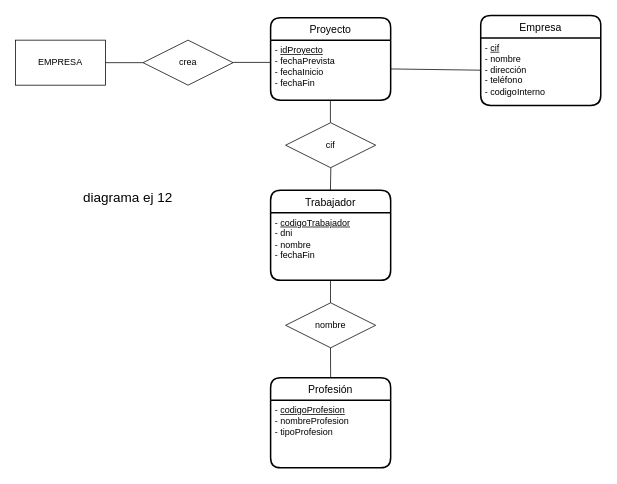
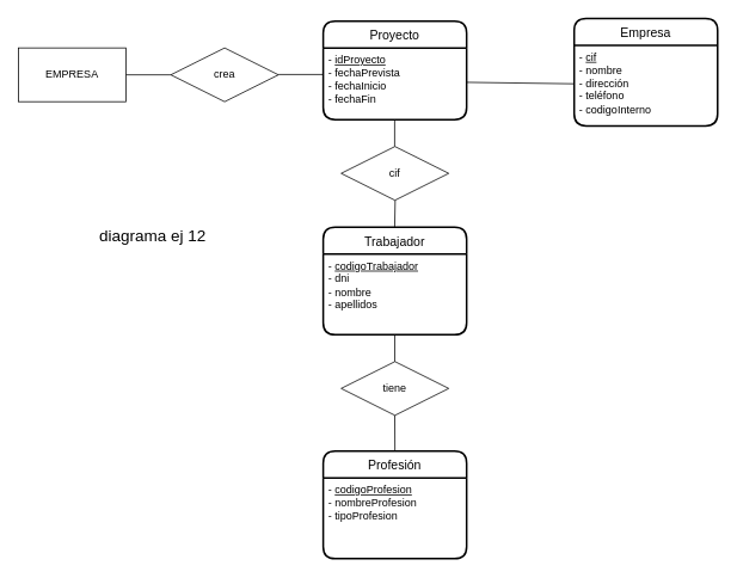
  <mxCell id="0" />
  <mxCell id="1" parent="0" />
  <mxCell id="2" value="Empresa" style="swimlane;childLayout=stackLayout;horizontal=1;startSize=30;horizontalStack=0;rounded=1;fontSize=14;fontStyle=0;strokeWidth=2;resizeParent=0;resizeLast=1;shadow=0;dashed=0;align=center;" parent="1" vertex="1"><mxGeometry x="640" y="20" width="160" height="120" as="geometry" /></mxCell>
  <mxCell id="3" value="- &lt;u&gt;cif&lt;/u&gt;&lt;br&gt;- nombre&lt;br&gt;- dirección&lt;br&gt;- teléfono&lt;br&gt;- codigoInterno" style="text;html=1;align=left;verticalAlign=top;resizable=0;points=[];autosize=1;strokeColor=none;fillColor=none;spacingLeft=4;" parent="2" vertex="1"><mxGeometry y="30" width="160" height="90" as="geometry" /></mxCell>
  <mxCell id="4" value="Proyecto" style="swimlane;childLayout=stackLayout;horizontal=1;startSize=30;horizontalStack=0;rounded=1;fontSize=14;fontStyle=0;strokeWidth=2;resizeParent=0;resizeLast=1;shadow=0;align=center;fillStyle=auto;gradientColor=none;swimlaneFillColor=none;fillColor=default;sketch=0;glass=0;swimlaneLine=1;perimeterSpacing=0;" parent="1" vertex="1"><mxGeometry x="360" y="23" width="160" height="110" as="geometry"><mxRectangle x="480" y="130" width="100" height="30" as="alternateBounds" /></mxGeometry></mxCell>
  <mxCell id="5" value="- &lt;u&gt;idProyecto&lt;/u&gt;&lt;br&gt;- fechaPrevista&lt;br&gt;- fechaInicio&lt;br&gt;- fechaFin" style="text;html=1;align=left;verticalAlign=top;resizable=0;points=[];autosize=1;strokeColor=none;fillColor=none;spacingLeft=4;" parent="4" vertex="1"><mxGeometry y="30" width="160" height="130" as="geometry" /></mxCell>
  <mxCell id="6" value="" style="endArrow=none;html=1;rounded=0;" edge="1" parent="4"><mxGeometry width="50" height="50" relative="1" as="geometry"><mxPoint x="79.71" y="140" as="sourcePoint" /><mxPoint x="79.71" y="110" as="targetPoint" /></mxGeometry></mxCell>
  <mxCell id="7" value="&lt;br&gt;" style="text;html=1;align=left;verticalAlign=top;resizable=0;points=[];autosize=1;strokeColor=none;fillColor=none;spacingLeft=4;" parent="4" vertex="1"><mxGeometry y="160" width="160" height="-50" as="geometry" /></mxCell>
  <mxCell id="8" value="Trabajador" style="swimlane;childLayout=stackLayout;horizontal=1;startSize=30;horizontalStack=0;rounded=1;fontSize=14;fontStyle=0;strokeWidth=2;resizeParent=0;resizeLast=1;shadow=0;dashed=0;align=center;" parent="1" vertex="1"><mxGeometry x="360" y="253" width="160" height="120" as="geometry" /></mxCell>
- <mxCell id="9" value="- &lt;u&gt;codigoTrabajador&lt;/u&gt;&lt;br&gt;- dni&lt;br&gt;- nombre&lt;br&gt;- fechaFin" style="text;html=1;align=left;verticalAlign=top;resizable=0;points=[];autosize=1;strokeColor=none;fillColor=none;spacingLeft=4;" parent="8" vertex="1"><mxGeometry y="30" width="160" height="90" as="geometry" /></mxCell>
+ <mxCell id="9" value="- &lt;u&gt;codigoTrabajador&lt;/u&gt;&lt;br&gt;- dni&lt;br&gt;- nombre&lt;br&gt;- apellidos" style="text;html=1;align=left;verticalAlign=top;resizable=0;points=[];autosize=1;strokeColor=none;fillColor=none;spacingLeft=4;" parent="8" vertex="1"><mxGeometry y="30" width="160" height="90" as="geometry" /></mxCell>
  <mxCell id="10" value="Profesión" style="swimlane;childLayout=stackLayout;horizontal=1;startSize=30;horizontalStack=0;rounded=1;fontSize=14;fontStyle=0;strokeWidth=2;resizeParent=0;resizeLast=1;shadow=0;dashed=0;align=center;" parent="1" vertex="1"><mxGeometry x="360" y="503" width="160" height="120" as="geometry" /></mxCell>
  <mxCell id="11" value="- &lt;u&gt;codigoProfesion&lt;/u&gt;&lt;br&gt;- nombreProfesion&lt;br&gt;- tipoProfesion" style="text;html=1;align=left;verticalAlign=top;resizable=0;points=[];autosize=1;strokeColor=none;fillColor=none;spacingLeft=4;" parent="10" vertex="1"><mxGeometry y="30" width="160" height="90" as="geometry" /></mxCell>
  <mxCell id="12" value="crea" style="shape=rhombus;perimeter=rhombusPerimeter;whiteSpace=wrap;html=1;align=center;" parent="1" vertex="1"><mxGeometry x="190" y="53" width="120" height="60" as="geometry" /></mxCell>
  <mxCell id="13" value="cif" style="shape=rhombus;perimeter=rhombusPerimeter;whiteSpace=wrap;html=1;align=center;" parent="1" vertex="1"><mxGeometry x="380" y="163" width="120" height="60" as="geometry" /></mxCell>
- <mxCell id="14" value="nombre" style="shape=rhombus;perimeter=rhombusPerimeter;whiteSpace=wrap;html=1;align=center;" parent="1" vertex="1"><mxGeometry x="380" y="403" width="120" height="60" as="geometry" /></mxCell>
+ <mxCell id="14" value="tiene" style="shape=rhombus;perimeter=rhombusPerimeter;whiteSpace=wrap;html=1;align=center;" parent="1" vertex="1"><mxGeometry x="380" y="403" width="120" height="60" as="geometry" /></mxCell>
  <mxCell id="15" value="" style="endArrow=none;html=1;rounded=0;entryX=-0.004;entryY=0.478;entryDx=0;entryDy=0;entryPerimeter=0;exitX=0.995;exitY=0.295;exitDx=0;exitDy=0;exitPerimeter=0;" edge="1" parent="1" source="5" target="3"><mxGeometry width="50" height="50" relative="1" as="geometry"><mxPoint x="470" y="43" as="sourcePoint" /><mxPoint x="520" y="-7" as="targetPoint" /></mxGeometry></mxCell>
  <mxCell id="16" value="EMPRESA" style="rounded=0;whiteSpace=wrap;html=1;" vertex="1" parent="1"><mxGeometry x="20" y="53" width="120" height="60" as="geometry" /></mxCell>
  <mxCell id="17" value="" style="endArrow=none;html=1;rounded=0;exitX=1;exitY=0.5;exitDx=0;exitDy=0;entryX=0;entryY=0.5;entryDx=0;entryDy=0;" edge="1" parent="1" source="16" target="12"><mxGeometry width="50" height="50" relative="1" as="geometry"><mxPoint x="240" y="143" as="sourcePoint" /><mxPoint x="290" y="93" as="targetPoint" /></mxGeometry></mxCell>
  <mxCell id="18" value="" style="endArrow=none;html=1;rounded=0;exitX=1;exitY=0.5;exitDx=0;exitDy=0;entryX=0;entryY=0.5;entryDx=0;entryDy=0;" edge="1" parent="1"><mxGeometry width="50" height="50" relative="1" as="geometry"><mxPoint x="310" y="82.66" as="sourcePoint" /><mxPoint x="360" y="82.66" as="targetPoint" /></mxGeometry></mxCell>
  <mxCell id="19" value="" style="endArrow=none;html=1;rounded=0;exitX=1;exitY=0.5;exitDx=0;exitDy=0;" edge="1" parent="1"><mxGeometry width="50" height="50" relative="1" as="geometry"><mxPoint x="440.29" y="223" as="sourcePoint" /><mxPoint x="439.719" y="253" as="targetPoint" /></mxGeometry></mxCell>
  <mxCell id="20" value="" style="endArrow=none;html=1;rounded=0;exitX=1;exitY=0.5;exitDx=0;exitDy=0;" edge="1" parent="1"><mxGeometry width="50" height="50" relative="1" as="geometry"><mxPoint x="439.8" y="373" as="sourcePoint" /><mxPoint x="439.8" y="403" as="targetPoint" /></mxGeometry></mxCell>
  <mxCell id="21" value="" style="endArrow=none;html=1;rounded=0;exitX=1;exitY=0.5;exitDx=0;exitDy=0;entryX=0.5;entryY=0;entryDx=0;entryDy=0;" edge="1" parent="1" target="10"><mxGeometry width="50" height="50" relative="1" as="geometry"><mxPoint x="439.8" y="463" as="sourcePoint" /><mxPoint x="439.8" y="483" as="targetPoint" /></mxGeometry></mxCell>
  <mxCell id="22" value="&lt;font style=&quot;font-size: 18px;&quot;&gt;diagrama ej 12&lt;/font&gt;" style="text;html=1;strokeColor=none;fillColor=none;align=center;verticalAlign=middle;whiteSpace=wrap;rounded=0;" vertex="1" parent="1"><mxGeometry x="85" y="223" width="170" height="80" as="geometry" /></mxCell>
